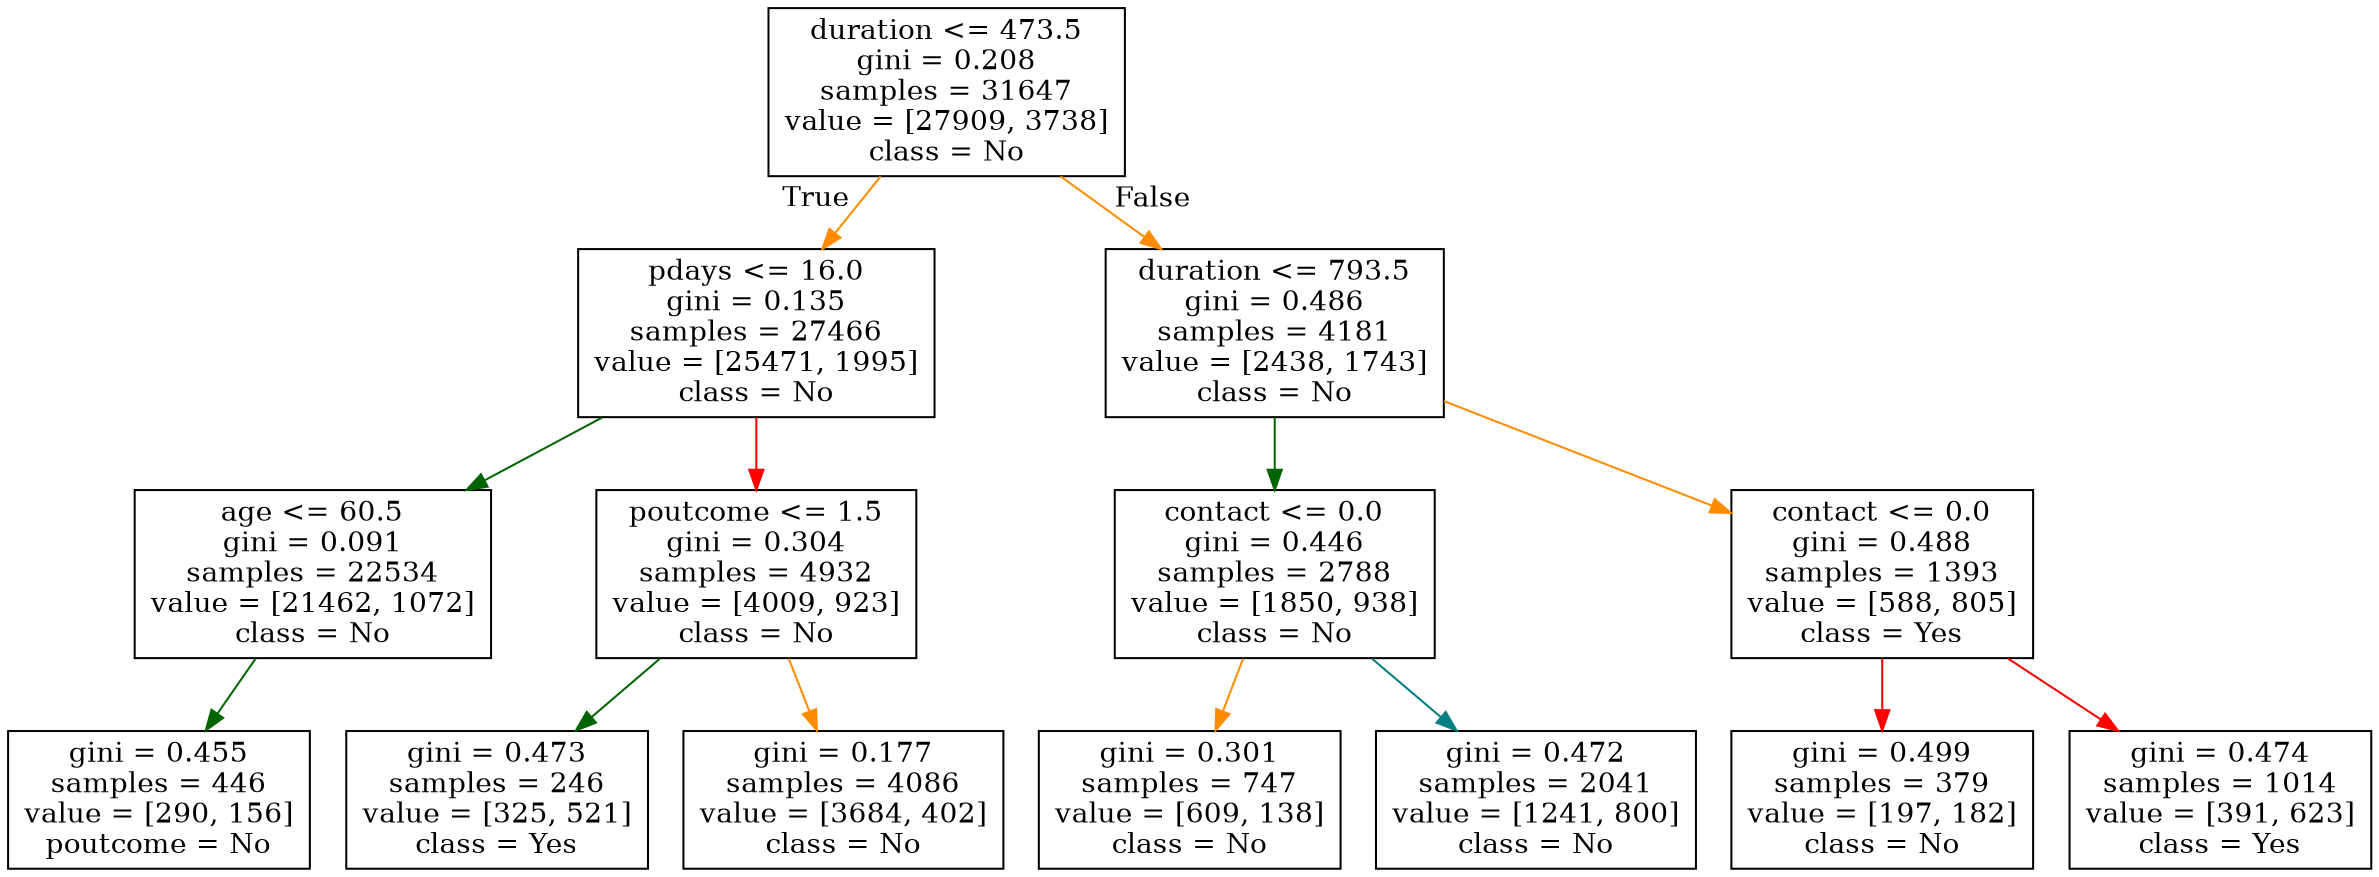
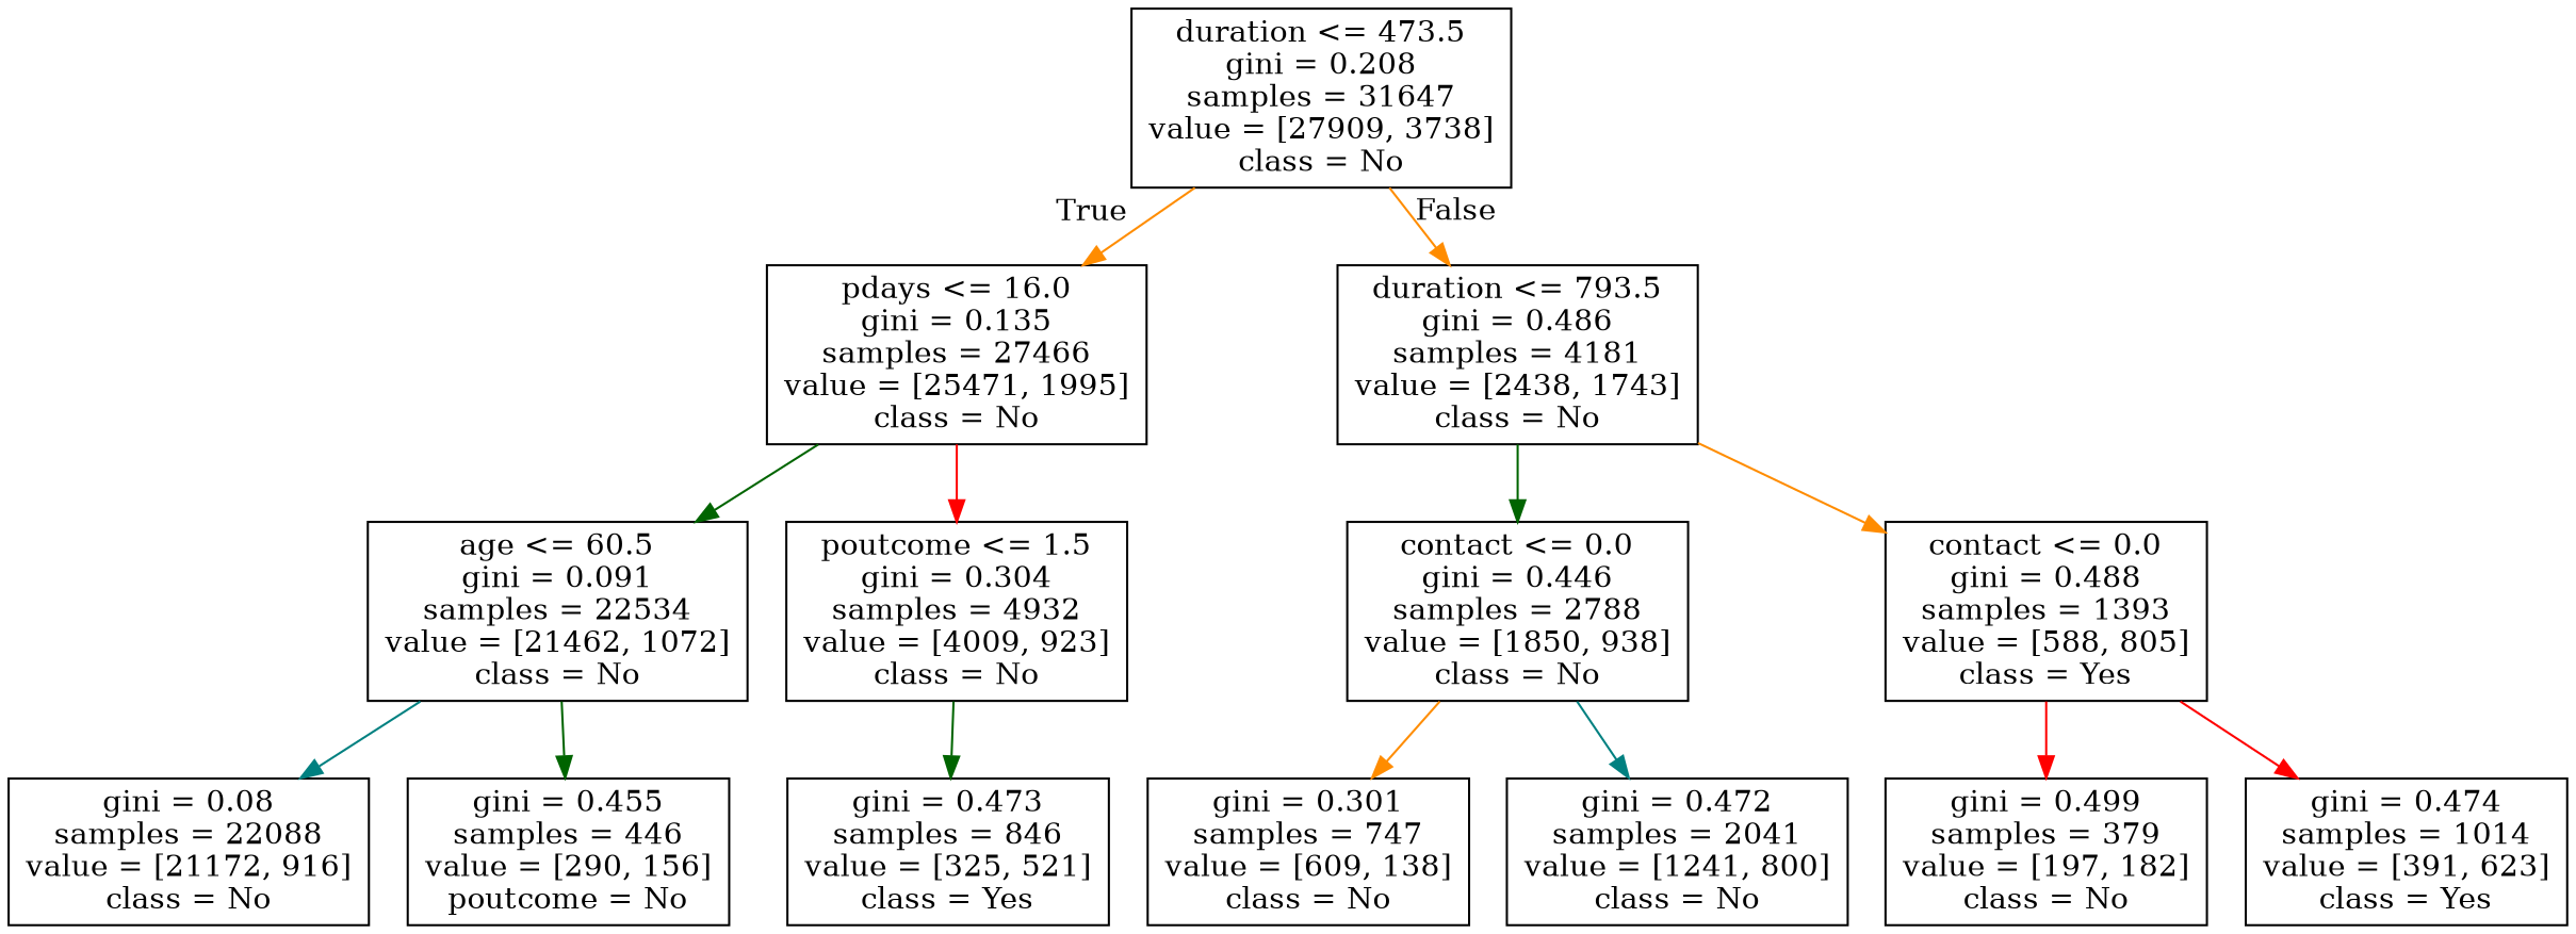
  digraph {
    node [shape=box]
    edge [color=darkorange]
    n1 [label="duration <= 473.5\ngini = 0.208\nsamples = 31647\nvalue = [27909, 3738]\nclass = No"]
    n2 [label="pdays <= 16.0\ngini = 0.135\nsamples = 27466\nvalue = [25471, 1995]\nclass = No"]
    n3 [label="duration <= 793.5\ngini = 0.486\nsamples = 4181\nvalue = [2438, 1743]\nclass = No"]
    n4 [label="age <= 60.5\ngini = 0.091\nsamples = 22534\nvalue = [21462, 1072]\nclass = No"]
    n5 [label="poutcome <= 1.5\ngini = 0.304\nsamples = 4932\nvalue = [4009, 923]\nclass = No"]
    n6 [label="contact <= 0.0\ngini = 0.446\nsamples = 2788\nvalue = [1850, 938]\nclass = No"]
    n7 [label="contact <= 0.0\ngini = 0.488\nsamples = 1393\nvalue = [588, 805]\nclass = Yes"]
+   n8 [label="gini = 0.08\nsamples = 22088\nvalue = [21172, 916]\nclass = No"]
    n9 [label="gini = 0.455\nsamples = 446\nvalue = [290, 156]\npoutcome = No"]
-   n10 [label="gini = 0.473\nsamples = 246\nvalue = [325, 521]\nclass = Yes"]
-   n11 [label="gini = 0.177\nsamples = 4086\nvalue = [3684, 402]\nclass = No"]
+   n10 [label="gini = 0.473\nsamples = 846\nvalue = [325, 521]\nclass = Yes"]
    n12 [label="gini = 0.301\nsamples = 747\nvalue = [609, 138]\nclass = No"]
    n13 [label="gini = 0.472\nsamples = 2041\nvalue = [1241, 800]\nclass = No"]
    n14 [label="gini = 0.499\nsamples = 379\nvalue = [197, 182]\nclass = No"]
    n15 [label="gini = 0.474\nsamples = 1014\nvalue = [391, 623]\nclass = Yes"]
    n1 -> n2 [headlabel=True labelangle=45 labeldistance=2.5]
    n1 -> n3 [headlabel=False labelangle=-45 labeldistance=2.5]
    n2 -> n4 [color=darkgreen]
    n2 -> n5 [color=red]
    n3 -> n6 [color=darkgreen]
    n3 -> n7
+   n4 -> n8 [color=teal]
    n4 -> n9 [color=darkgreen]
    n5 -> n10 [color=darkgreen]
-   n5 -> n11
    n6 -> n12
    n6 -> n13 [color=teal]
    n7 -> n14 [color=red]
    n7 -> n15 [color=red]
  }
